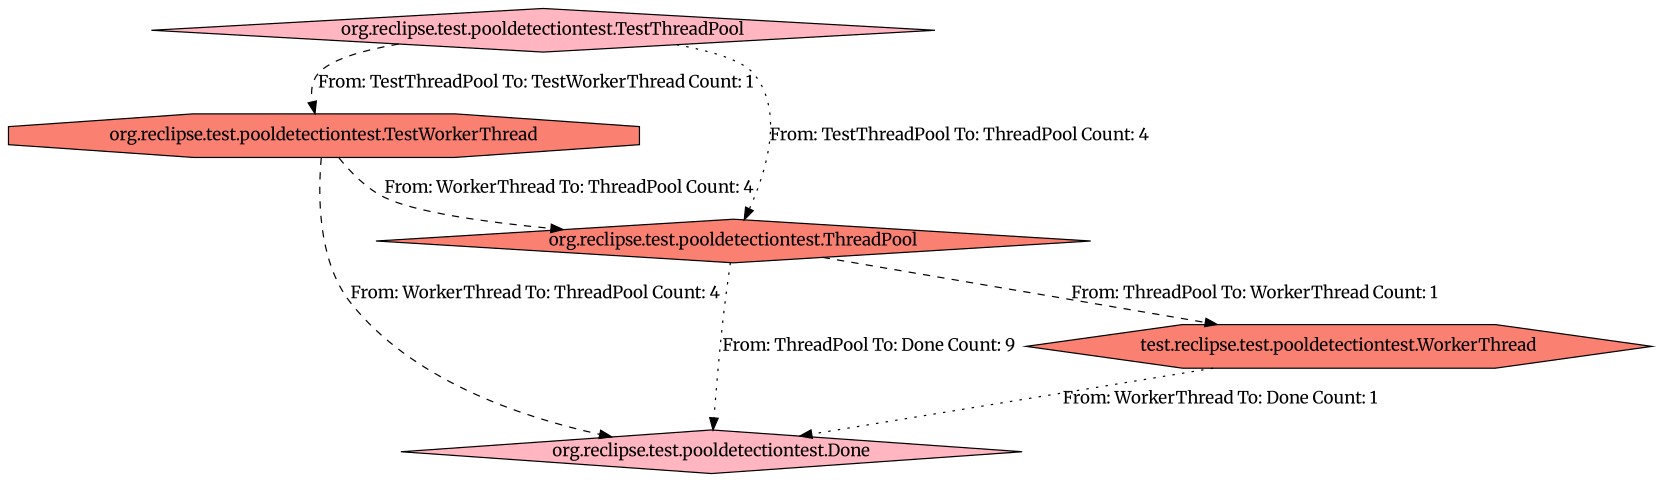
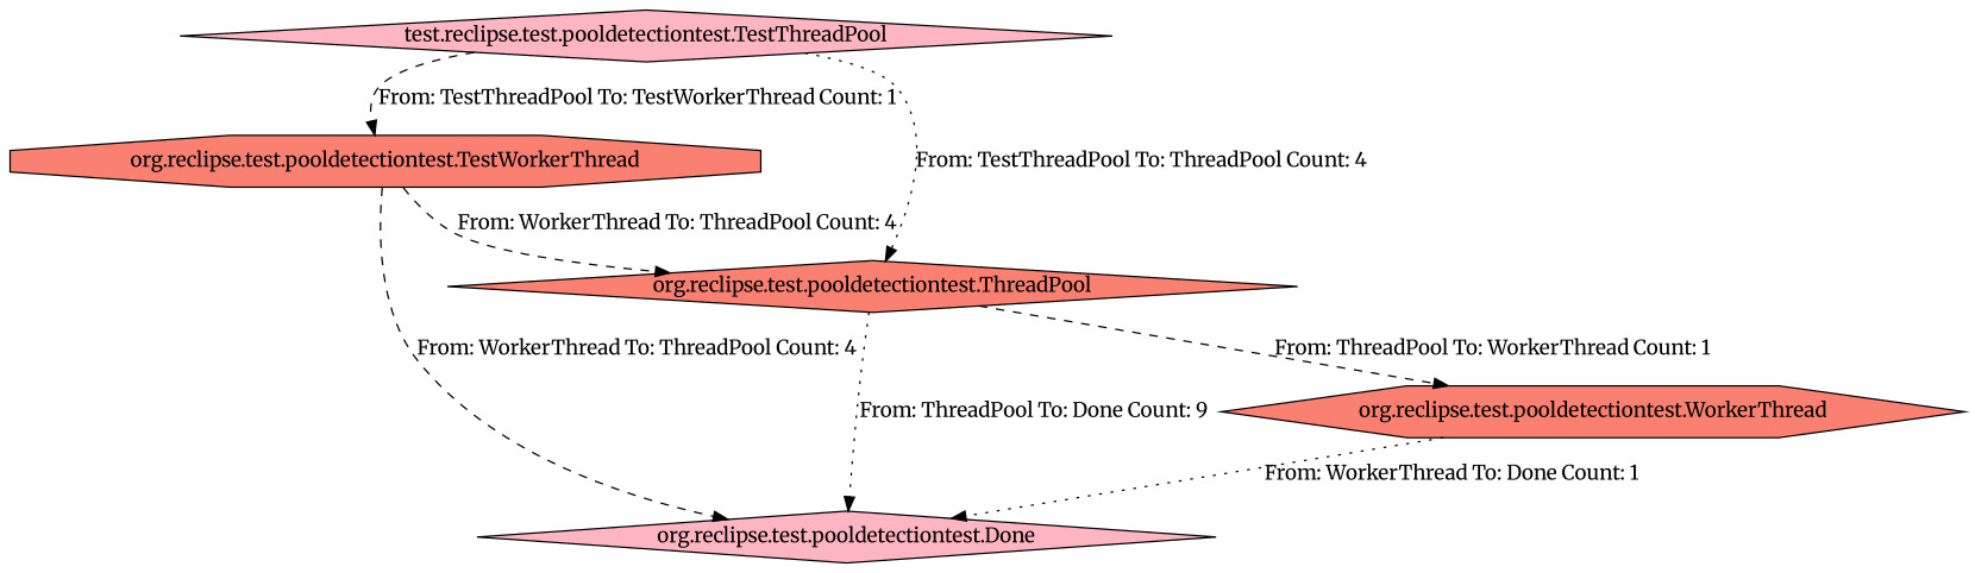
  digraph {
    fontname=Merriweather
    node [fillcolor=salmon fontname=Merriweather shape=diamond style=filled]
    edge [fontname=Merriweather style=dashed]
    "org.reclipse.test.pooldetectiontest.TestWorkerThread" [shape=octagon]
    "org.reclipse.test.pooldetectiontest.Done" [fillcolor=lightpink]
    "org.reclipse.test.pooldetectiontest.ThreadPool"
-   "org.reclipse.test.pooldetectiontest.WorkerThread" [shape=hexagon label="test.reclipse.test.pooldetectiontest.WorkerThread"]
-   "org.reclipse.test.pooldetectiontest.TestThreadPool" [fillcolor=lightpink]
+   "org.reclipse.test.pooldetectiontest.WorkerThread" [shape=hexagon]
+   "org.reclipse.test.pooldetectiontest.TestThreadPool" [fillcolor=lightpink label="test.reclipse.test.pooldetectiontest.TestThreadPool"]
    "org.reclipse.test.pooldetectiontest.TestWorkerThread" -> "org.reclipse.test.pooldetectiontest.Done" [label="From: WorkerThread To: ThreadPool Count: 4"]
    "org.reclipse.test.pooldetectiontest.TestWorkerThread" -> "org.reclipse.test.pooldetectiontest.ThreadPool" [label="From: WorkerThread To: ThreadPool Count: 4"]
    "org.reclipse.test.pooldetectiontest.ThreadPool" -> "org.reclipse.test.pooldetectiontest.Done" [label="From: ThreadPool To: Done Count: 9" style=dotted]
    "org.reclipse.test.pooldetectiontest.ThreadPool" -> "org.reclipse.test.pooldetectiontest.WorkerThread" [label="From: ThreadPool To: WorkerThread Count: 1"]
    "org.reclipse.test.pooldetectiontest.WorkerThread" -> "org.reclipse.test.pooldetectiontest.Done" [label="From: WorkerThread To: Done Count: 1" style=dotted]
    "org.reclipse.test.pooldetectiontest.TestThreadPool" -> "org.reclipse.test.pooldetectiontest.TestWorkerThread" [label="From: TestThreadPool To: TestWorkerThread Count: 1"]
    "org.reclipse.test.pooldetectiontest.TestThreadPool" -> "org.reclipse.test.pooldetectiontest.ThreadPool" [label="From: TestThreadPool To: ThreadPool Count: 4" style=dotted]
  }
